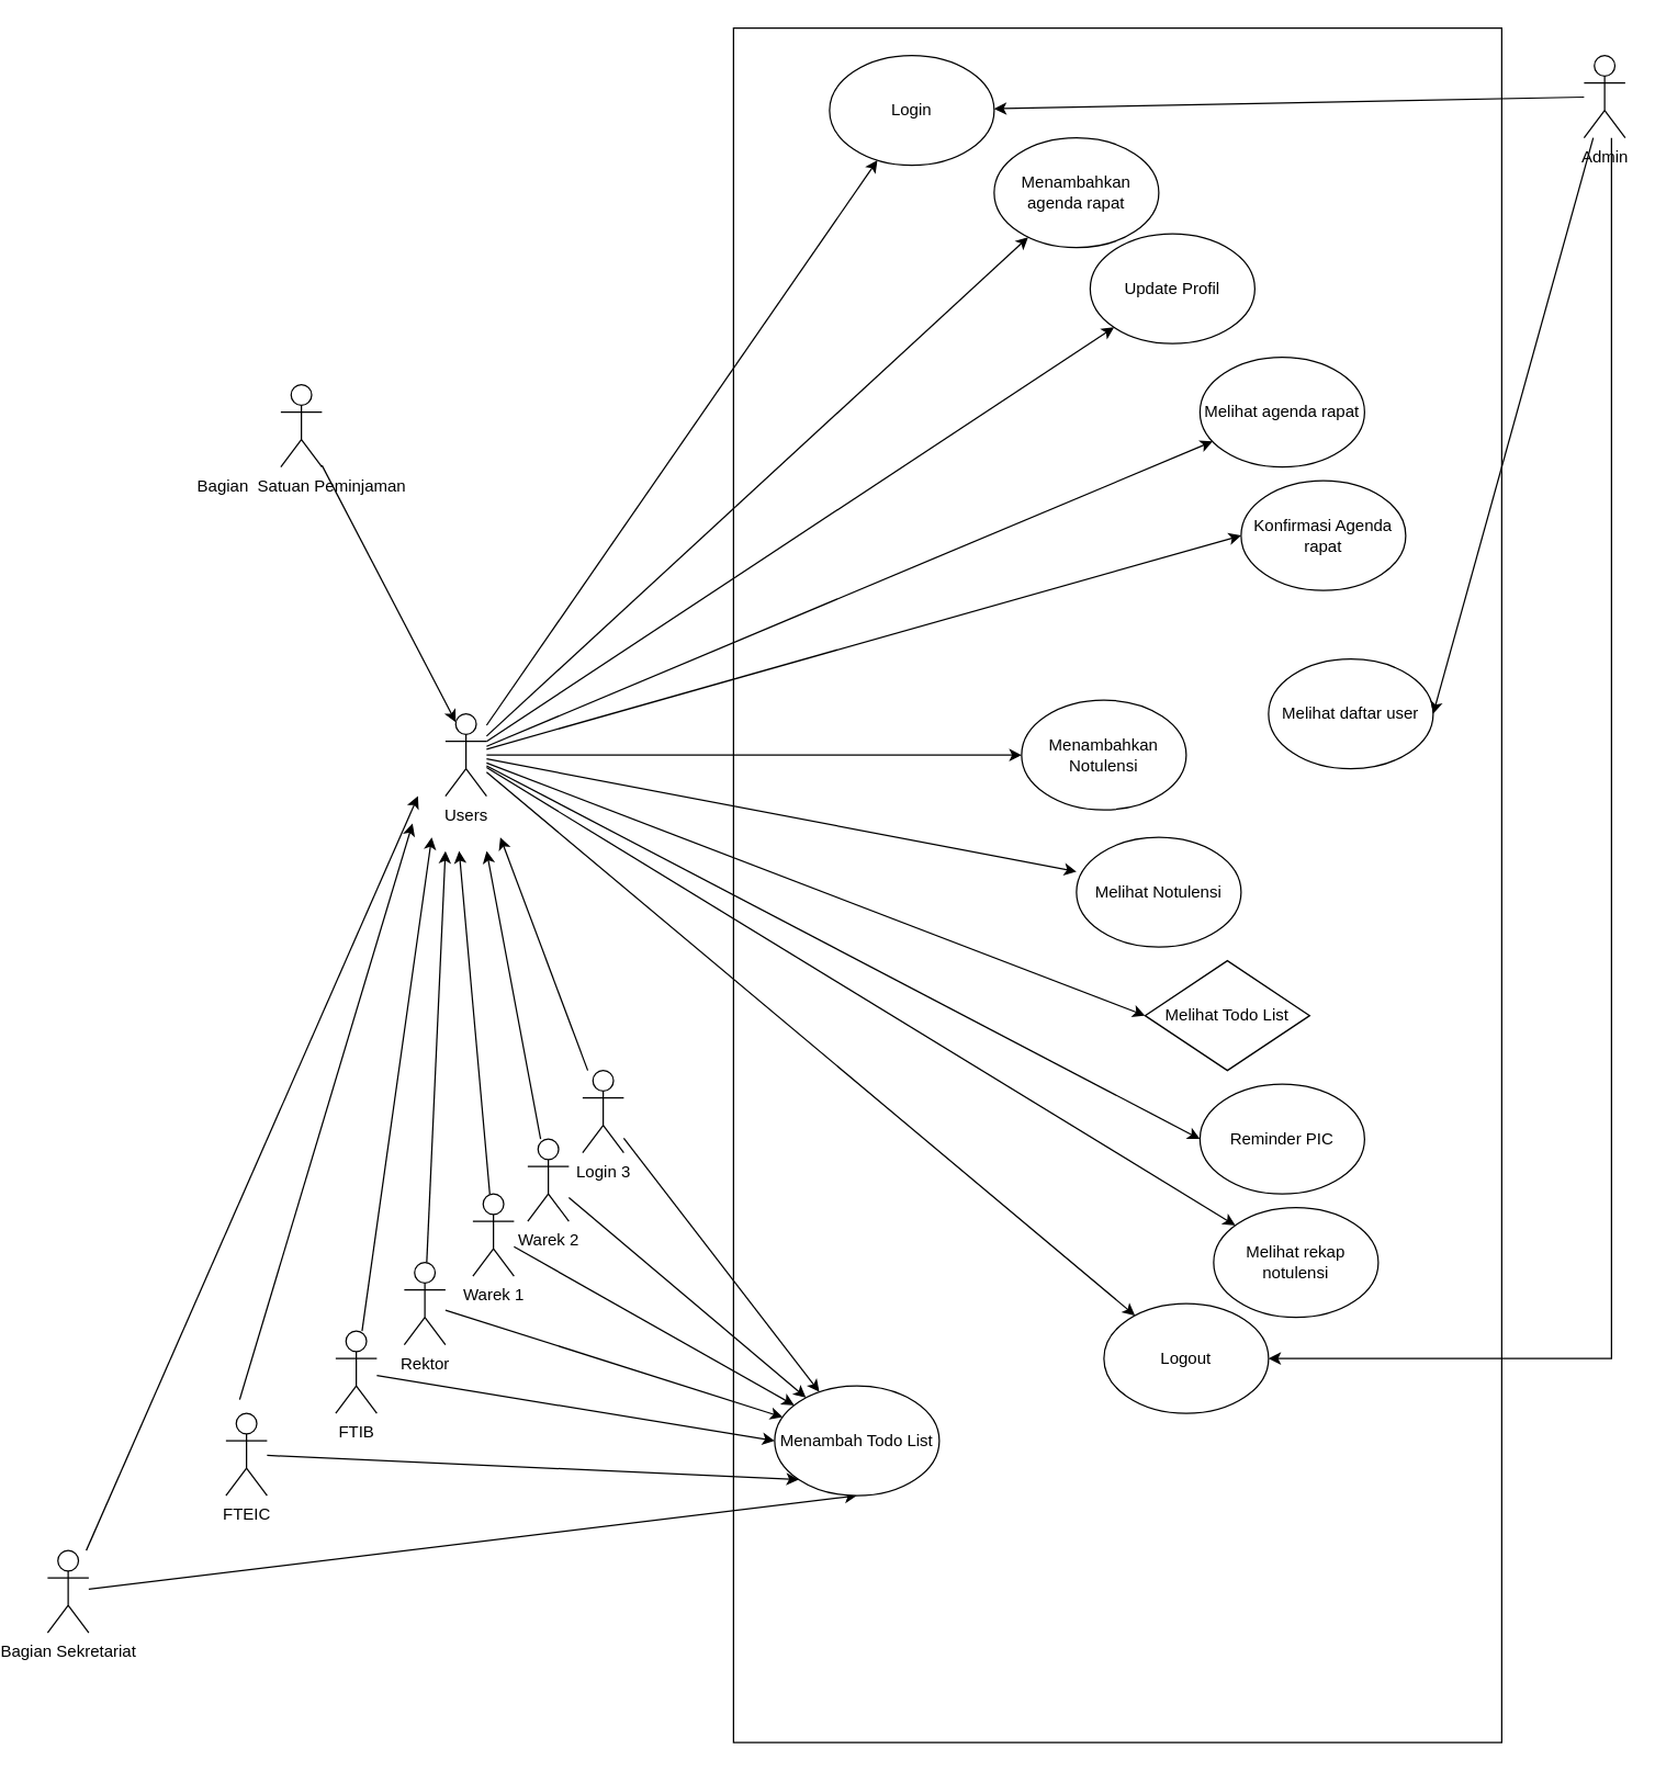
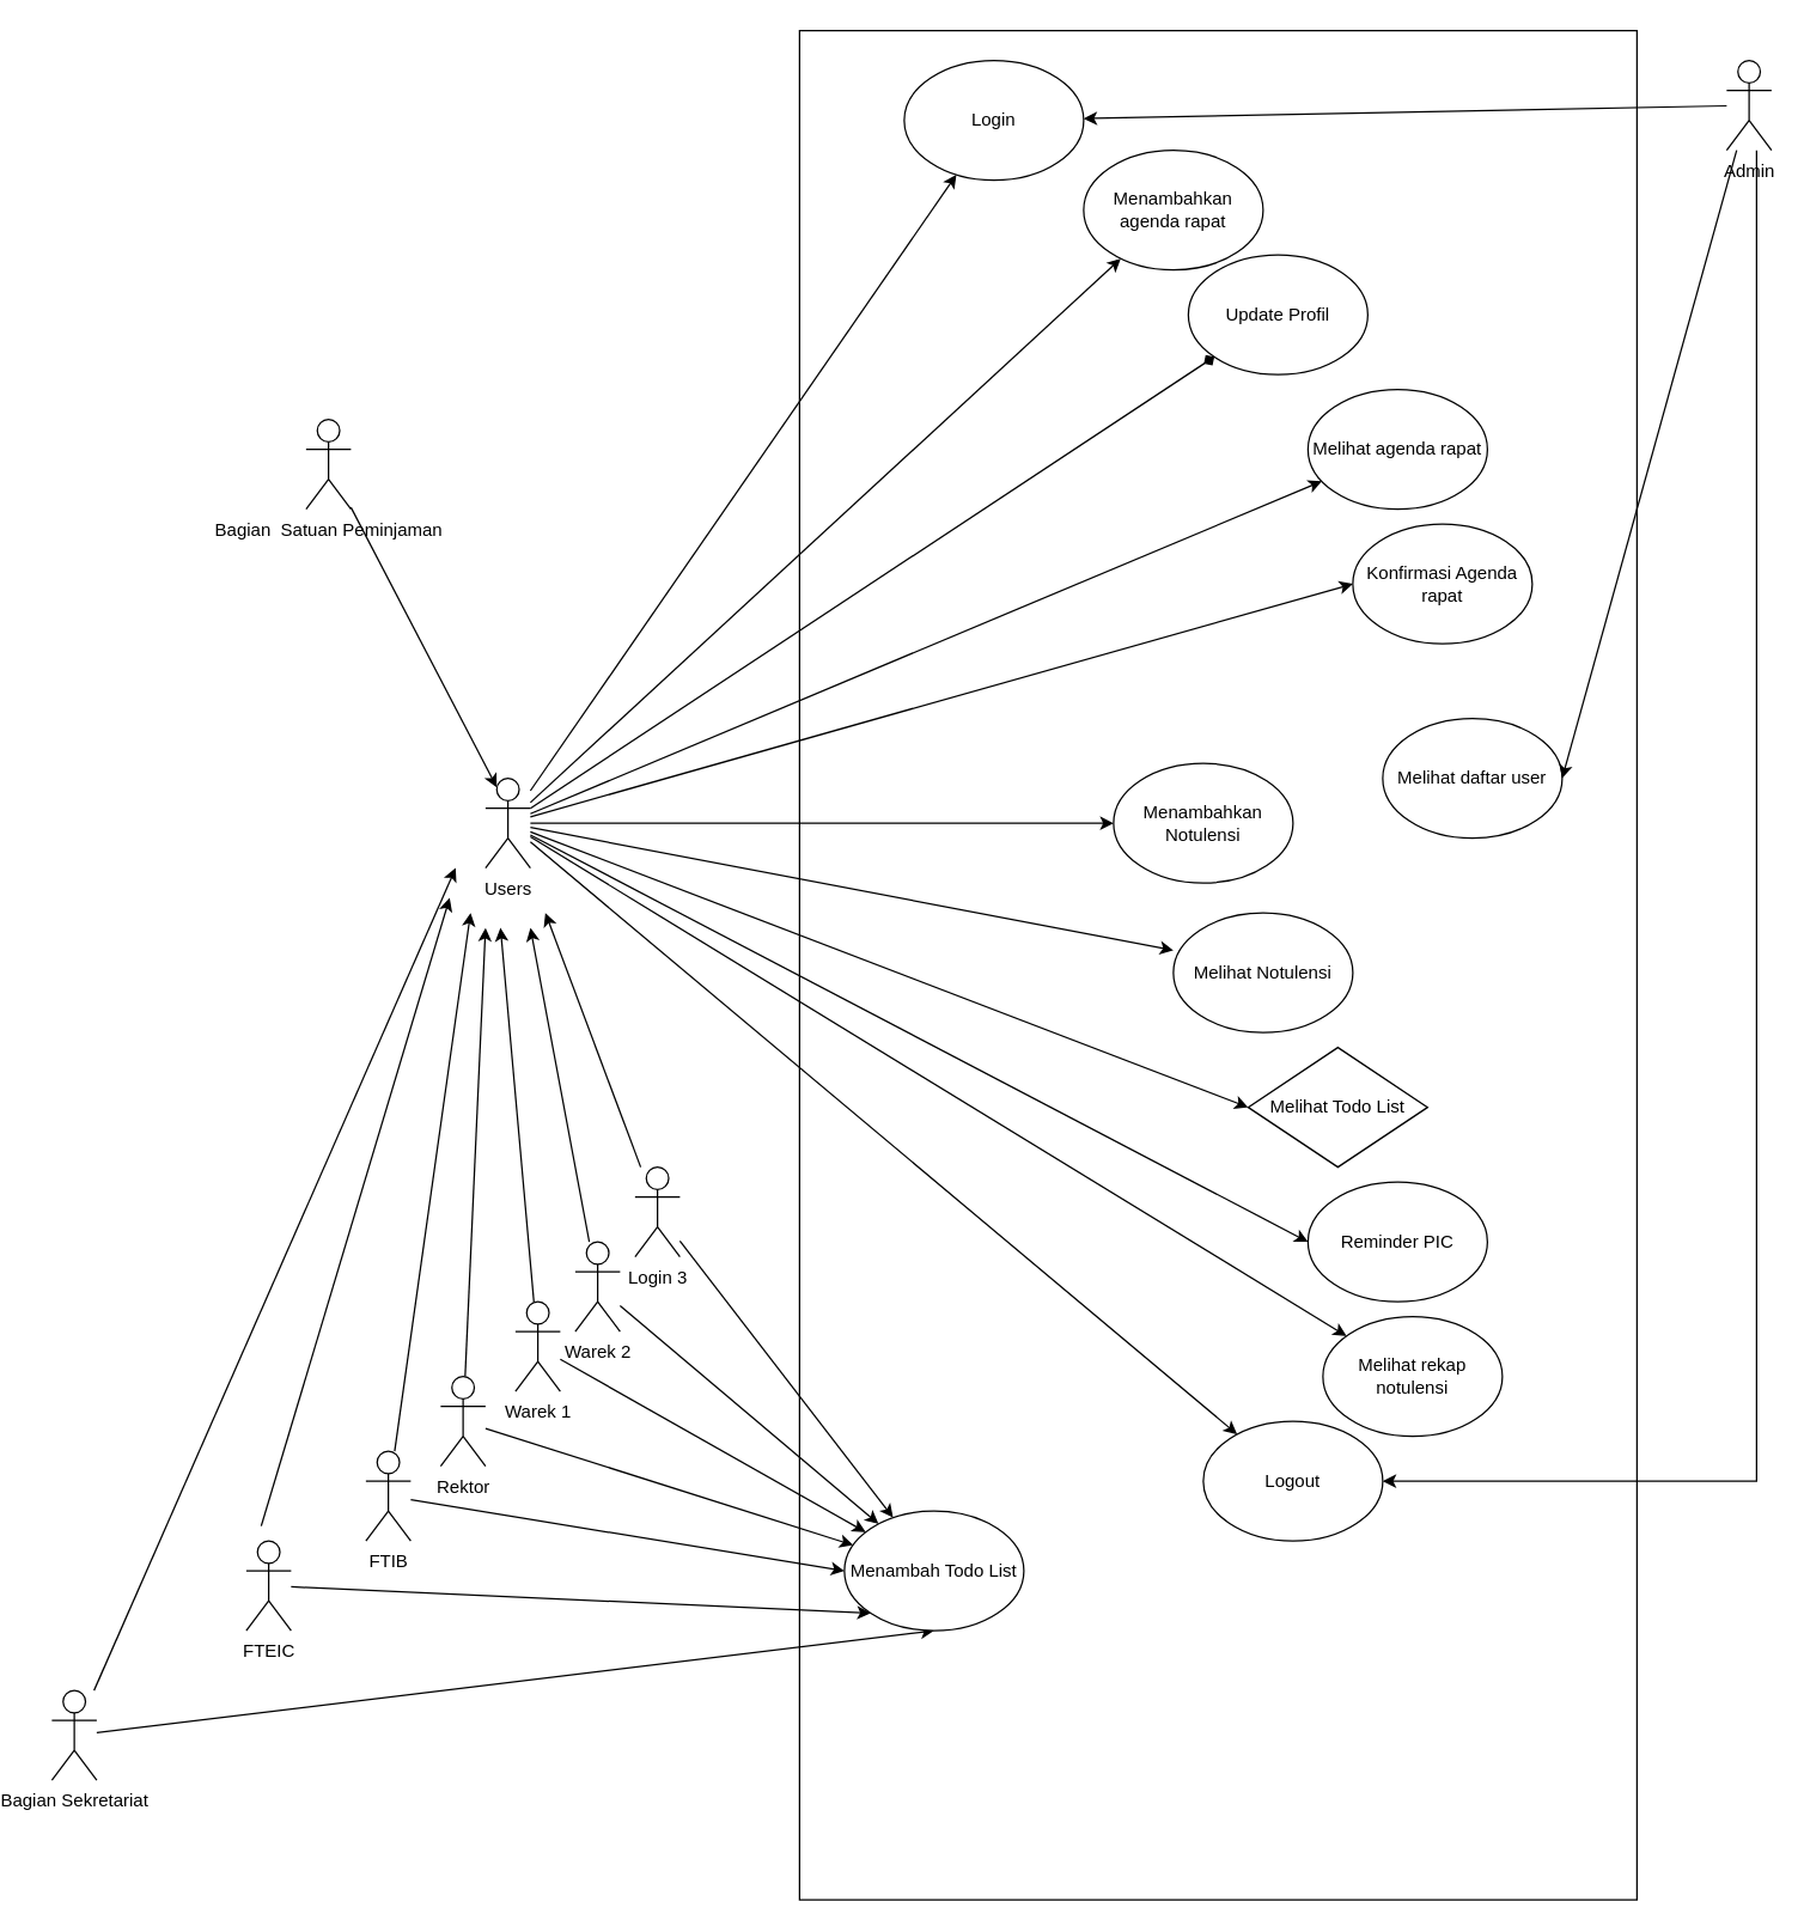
  <mxCell id="0" />
  <mxCell id="1" parent="0" />
  <mxCell id="2" value="" style="rounded=0;whiteSpace=wrap;html=1;" parent="1" vertex="1"><mxGeometry x="520" y="20" width="560" height="1250" as="geometry" /></mxCell>
  <mxCell id="3" value="Login" style="ellipse;whiteSpace=wrap;html=1;" parent="1" vertex="1"><mxGeometry x="590" y="40" width="120" height="80" as="geometry" /></mxCell>
  <mxCell id="4" value="Menambahkan Notulensi" style="ellipse;whiteSpace=wrap;html=1;" parent="1" vertex="1"><mxGeometry x="730" y="510" width="120" height="80" as="geometry" /></mxCell>
  <mxCell id="5" value="Melihat Notulensi" style="ellipse;whiteSpace=wrap;html=1;" parent="1" vertex="1"><mxGeometry x="770" y="610" width="120" height="80" as="geometry" /></mxCell>
  <mxCell id="6" value="Update Profil" style="ellipse;whiteSpace=wrap;html=1;" parent="1" vertex="1"><mxGeometry x="780" y="170" width="120" height="80" as="geometry" /></mxCell>
  <mxCell id="7" value="Menambahkan agenda rapat" style="ellipse;whiteSpace=wrap;html=1;" parent="1" vertex="1"><mxGeometry x="710" y="100" width="120" height="80" as="geometry" /></mxCell>
  <mxCell id="8" value="Reminder PIC" style="ellipse;whiteSpace=wrap;html=1;" parent="1" vertex="1"><mxGeometry x="860" y="790" width="120" height="80" as="geometry" /></mxCell>
  <mxCell id="9" value="Melihat rekap notulensi" style="ellipse;whiteSpace=wrap;html=1;" parent="1" vertex="1"><mxGeometry x="870" y="880" width="120" height="80" as="geometry" /></mxCell>
  <mxCell id="10" value="Melihat agenda rapat" style="ellipse;whiteSpace=wrap;html=1;" parent="1" vertex="1"><mxGeometry x="860" y="260" width="120" height="80" as="geometry" /></mxCell>
  <mxCell id="11" value="Logout" style="ellipse;whiteSpace=wrap;html=1;" parent="1" vertex="1"><mxGeometry x="790" y="950" width="120" height="80" as="geometry" /></mxCell>
  <mxCell id="12" value="Melihat daftar user" style="ellipse;whiteSpace=wrap;html=1;" parent="1" vertex="1"><mxGeometry x="910" y="480" width="120" height="80" as="geometry" /></mxCell>
  <mxCell id="13" style="rounded=0;orthogonalLoop=1;jettySize=auto;html=1;" edge="1" parent="1" source="15"><mxGeometry relative="1" as="geometry"><mxPoint x="290" y="580" as="targetPoint" /></mxGeometry></mxCell>
  <mxCell id="14" style="rounded=0;orthogonalLoop=1;jettySize=auto;html=1;entryX=0.5;entryY=1;entryDx=0;entryDy=0;" edge="1" parent="1" source="15" target="18"><mxGeometry relative="1" as="geometry" /></mxCell>
  <mxCell id="15" value="&lt;div&gt;Bagian Sekretariat&lt;/div&gt;" style="shape=umlActor;verticalLabelPosition=bottom;verticalAlign=top;html=1;outlineConnect=0;" parent="1" vertex="1"><mxGeometry x="20" y="1130" width="30" height="60" as="geometry" /></mxCell>
  <mxCell id="16" value="Bagian&amp;nbsp; Satuan Peminjaman" style="shape=umlActor;verticalLabelPosition=bottom;verticalAlign=top;html=1;outlineConnect=0;" parent="1" vertex="1"><mxGeometry x="190" y="280" width="30" height="60" as="geometry" /></mxCell>
  <mxCell id="17" value="Konfirmasi Agenda rapat" style="ellipse;whiteSpace=wrap;html=1;" parent="1" vertex="1"><mxGeometry x="890" y="350" width="120" height="80" as="geometry" /></mxCell>
  <mxCell id="18" value="Menambah Todo List" style="ellipse;whiteSpace=wrap;html=1;" parent="1" vertex="1"><mxGeometry x="550" y="1010" width="120" height="80" as="geometry" /></mxCell>
  <mxCell id="19" value="Melihat Todo List" style="rhombus;whiteSpace=wrap;html=1;" parent="1" vertex="1"><mxGeometry x="820" y="700" width="120" height="80" as="geometry" /></mxCell>
  <mxCell id="20" style="rounded=0;orthogonalLoop=1;jettySize=auto;html=1;" edge="1" parent="1" source="22"><mxGeometry relative="1" as="geometry"><mxPoint x="310" y="620" as="targetPoint" /></mxGeometry></mxCell>
  <mxCell id="21" style="rounded=0;orthogonalLoop=1;jettySize=auto;html=1;" edge="1" parent="1" source="22" target="18"><mxGeometry relative="1" as="geometry" /></mxCell>
  <mxCell id="22" value="Rektor" style="shape=umlActor;verticalLabelPosition=bottom;verticalAlign=top;html=1;outlineConnect=0;" vertex="1" parent="1"><mxGeometry x="280" y="920" width="30" height="60" as="geometry" /></mxCell>
  <mxCell id="23" style="rounded=0;orthogonalLoop=1;jettySize=auto;html=1;" edge="1" parent="1" source="25"><mxGeometry relative="1" as="geometry"><mxPoint x="340" y="620" as="targetPoint" /></mxGeometry></mxCell>
  <mxCell id="24" style="rounded=0;orthogonalLoop=1;jettySize=auto;html=1;" edge="1" parent="1" source="25" target="18"><mxGeometry relative="1" as="geometry" /></mxCell>
  <mxCell id="25" value="Warek 2" style="shape=umlActor;verticalLabelPosition=bottom;verticalAlign=top;html=1;outlineConnect=0;" vertex="1" parent="1"><mxGeometry x="370" y="830" width="30" height="60" as="geometry" /></mxCell>
  <mxCell id="26" style="rounded=0;orthogonalLoop=1;jettySize=auto;html=1;" edge="1" parent="1" source="28"><mxGeometry relative="1" as="geometry"><mxPoint x="320" y="620" as="targetPoint" /></mxGeometry></mxCell>
  <mxCell id="27" style="rounded=0;orthogonalLoop=1;jettySize=auto;html=1;" edge="1" parent="1" source="28" target="18"><mxGeometry relative="1" as="geometry" /></mxCell>
  <mxCell id="28" value="Warek 1" style="shape=umlActor;verticalLabelPosition=bottom;verticalAlign=top;html=1;outlineConnect=0;" vertex="1" parent="1"><mxGeometry x="330" y="870" width="30" height="60" as="geometry" /></mxCell>
  <mxCell id="29" style="rounded=0;orthogonalLoop=1;jettySize=auto;html=1;" edge="1" parent="1" source="31"><mxGeometry relative="1" as="geometry"><mxPoint x="350" y="610" as="targetPoint" /></mxGeometry></mxCell>
  <mxCell id="30" style="rounded=0;orthogonalLoop=1;jettySize=auto;html=1;" edge="1" parent="1" source="31" target="18"><mxGeometry relative="1" as="geometry" /></mxCell>
  <mxCell id="31" value="Login 3" style="shape=umlActor;verticalLabelPosition=bottom;verticalAlign=top;html=1;outlineConnect=0;" vertex="1" parent="1"><mxGeometry x="410" y="780" width="30" height="60" as="geometry" /></mxCell>
  <mxCell id="32" style="rounded=0;orthogonalLoop=1;jettySize=auto;html=1;" edge="1" parent="1"><mxGeometry relative="1" as="geometry"><mxPoint x="160" y="1020" as="sourcePoint" /><mxPoint x="286" y="600" as="targetPoint" /></mxGeometry></mxCell>
  <mxCell id="33" style="rounded=0;orthogonalLoop=1;jettySize=auto;html=1;entryX=0;entryY=1;entryDx=0;entryDy=0;" edge="1" parent="1" source="34" target="18"><mxGeometry relative="1" as="geometry" /></mxCell>
  <mxCell id="34" value="FTEIC" style="shape=umlActor;verticalLabelPosition=bottom;verticalAlign=top;html=1;outlineConnect=0;" vertex="1" parent="1"><mxGeometry x="150" y="1030" width="30" height="60" as="geometry" /></mxCell>
  <mxCell id="35" style="rounded=0;orthogonalLoop=1;jettySize=auto;html=1;entryX=1;entryY=0.5;entryDx=0;entryDy=0;" edge="1" parent="1" source="38" target="12"><mxGeometry relative="1" as="geometry" /></mxCell>
  <mxCell id="36" style="rounded=0;orthogonalLoop=1;jettySize=auto;html=1;" edge="1" parent="1" source="38" target="3"><mxGeometry relative="1" as="geometry" /></mxCell>
  <mxCell id="37" style="edgeStyle=orthogonalEdgeStyle;rounded=0;orthogonalLoop=1;jettySize=auto;html=1;" edge="1" parent="1" source="38" target="11"><mxGeometry relative="1" as="geometry"><Array as="points"><mxPoint x="1160" y="990" /></Array></mxGeometry></mxCell>
  <mxCell id="38" value="&lt;div&gt;Admin&lt;/div&gt;" style="shape=umlActor;verticalLabelPosition=bottom;verticalAlign=top;html=1;outlineConnect=0;" vertex="1" parent="1"><mxGeometry x="1140" y="40" width="30" height="60" as="geometry" /></mxCell>
  <mxCell id="39" style="rounded=0;orthogonalLoop=1;jettySize=auto;html=1;" edge="1" parent="1" source="49" target="3"><mxGeometry relative="1" as="geometry" /></mxCell>
  <mxCell id="40" style="rounded=0;orthogonalLoop=1;jettySize=auto;html=1;" edge="1" parent="1" source="49" target="7"><mxGeometry relative="1" as="geometry" /></mxCell>
- <mxCell id="41" style="rounded=0;orthogonalLoop=1;jettySize=auto;html=1;" edge="1" parent="1" source="49" target="6"><mxGeometry relative="1" as="geometry" /></mxCell>
+ <mxCell id="41" style="rounded=0;orthogonalLoop=1;jettySize=auto;html=1;endArrow=diamond;" edge="1" parent="1" source="49" target="6"><mxGeometry relative="1" as="geometry" /></mxCell>
  <mxCell id="42" style="rounded=0;orthogonalLoop=1;jettySize=auto;html=1;" edge="1" parent="1" source="49" target="10"><mxGeometry relative="1" as="geometry" /></mxCell>
  <mxCell id="43" style="rounded=0;orthogonalLoop=1;jettySize=auto;html=1;entryX=0;entryY=0.5;entryDx=0;entryDy=0;" edge="1" parent="1" source="49" target="17"><mxGeometry relative="1" as="geometry" /></mxCell>
  <mxCell id="44" style="edgeStyle=orthogonalEdgeStyle;rounded=0;orthogonalLoop=1;jettySize=auto;html=1;entryX=0;entryY=0.5;entryDx=0;entryDy=0;" edge="1" parent="1" source="49" target="4"><mxGeometry relative="1" as="geometry" /></mxCell>
  <mxCell id="45" style="rounded=0;orthogonalLoop=1;jettySize=auto;html=1;entryX=0;entryY=0.5;entryDx=0;entryDy=0;" edge="1" parent="1" source="49" target="19"><mxGeometry relative="1" as="geometry" /></mxCell>
  <mxCell id="46" style="rounded=0;orthogonalLoop=1;jettySize=auto;html=1;entryX=0;entryY=0.5;entryDx=0;entryDy=0;" edge="1" parent="1" source="49" target="8"><mxGeometry relative="1" as="geometry" /></mxCell>
  <mxCell id="47" style="rounded=0;orthogonalLoop=1;jettySize=auto;html=1;" edge="1" parent="1" source="49" target="9"><mxGeometry relative="1" as="geometry" /></mxCell>
  <mxCell id="48" style="rounded=0;orthogonalLoop=1;jettySize=auto;html=1;" edge="1" parent="1" source="49" target="11"><mxGeometry relative="1" as="geometry" /></mxCell>
  <mxCell id="49" value="Users" style="shape=umlActor;verticalLabelPosition=bottom;verticalAlign=top;html=1;outlineConnect=0;" vertex="1" parent="1"><mxGeometry x="310" y="520" width="30" height="60" as="geometry" /></mxCell>
  <mxCell id="50" style="rounded=0;orthogonalLoop=1;jettySize=auto;html=1;entryX=0;entryY=0.313;entryDx=0;entryDy=0;entryPerimeter=0;" edge="1" parent="1" source="49" target="5"><mxGeometry relative="1" as="geometry" /></mxCell>
  <mxCell id="51" style="rounded=0;orthogonalLoop=1;jettySize=auto;html=1;" edge="1" parent="1" source="53"><mxGeometry relative="1" as="geometry"><mxPoint x="300" y="610" as="targetPoint" /></mxGeometry></mxCell>
  <mxCell id="52" style="rounded=0;orthogonalLoop=1;jettySize=auto;html=1;entryX=0;entryY=0.5;entryDx=0;entryDy=0;" edge="1" parent="1" source="53" target="18"><mxGeometry relative="1" as="geometry" /></mxCell>
  <mxCell id="53" value="FTIB" style="shape=umlActor;verticalLabelPosition=bottom;verticalAlign=top;html=1;outlineConnect=0;" vertex="1" parent="1"><mxGeometry x="230" y="970" width="30" height="60" as="geometry" /></mxCell>
  <mxCell id="54" style="rounded=0;orthogonalLoop=1;jettySize=auto;html=1;entryX=0.25;entryY=0.1;entryDx=0;entryDy=0;entryPerimeter=0;" edge="1" parent="1" source="16" target="49"><mxGeometry relative="1" as="geometry" /></mxCell>
